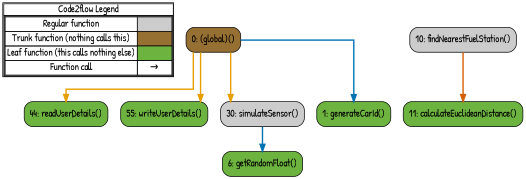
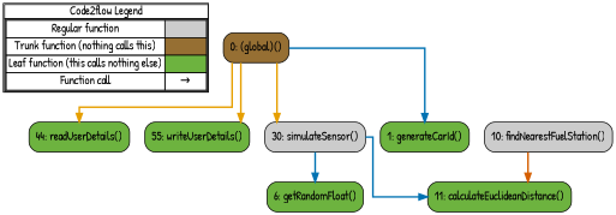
  digraph {
    concentrate=true
    fontname="Patrick Hand"
    rankdir=TB
    splines=ortho
    node [fontname="Patrick Hand" shape=rect fillcolor="#6db33f" style="rounded,filled"]
    edge [color="#0072B2" fontname="Patrick Hand" penwidth=2]
    n1 [label=<         <table cellspacing="0" cellpadding="0" border="1"><tr><td>Code2flow Legend</td></tr><tr><td>         <table cellspacing="0">         <tr><td>Regular function</td><td width="50px" bgcolor='#cccccc'></td></tr>         <tr><td>Trunk function (nothing calls this)</td><td bgcolor='#966F33'></td></tr>         <tr><td>Leaf function (this calls nothing else)</td><td bgcolor='#6db33f'></td></tr>         <tr><td>Function call</td><td><font color='black'>&#8594;</font></td></tr>         </table></td></tr></table>         > margin=0 shape=none fillcolor="" style=""]
    n2 [fillcolor="#966F33" label="0: (global)()"]
    n3 [label="44: readUserDetails()"]
    n4 [label="55: writeUserDetails()"]
    n5 [fillcolor="#cccccc" label="30: simulateSensor()"]
    n6 [fillcolor="#cccccc" label="10: findNearestFuelStation()"]
    n7 [label="6: getRandomFloat()"]
    n8 [label="11: calculateEuclideanDistance()"]
    n9 [label="1: generateCarId()"]
    subgraph sub_1 {
      label=legend
      rank=min
      n1
    }
    subgraph sub_2 {
      label="File: app"
      style=dotted
      n2
      n3
      n4
    }
    subgraph sub_3 {
      label="File: sensor"
      style=dotted
      n6
      n7
      subgraph sub_4 {
        label="Class: Sensor"
        style=dotted
        n5
      }
    }
    subgraph sub_5 {
      label="File: utils"
      style=dotted
      n8
      n9
    }
    n2 -> n3 [color="#E69F00"]
    n2 -> n3 [color="#E69F00"]
    n2 -> n4 [color="#E69F00"]
    n2 -> n5 [color="#E69F00"]
    n2 -> n9
    n5 -> n7
    n5 -> n7
    n5 -> n7
    n5 -> n7
+   n5 -> n8
    n6 -> n8 [color="#D55E00"]
  }
